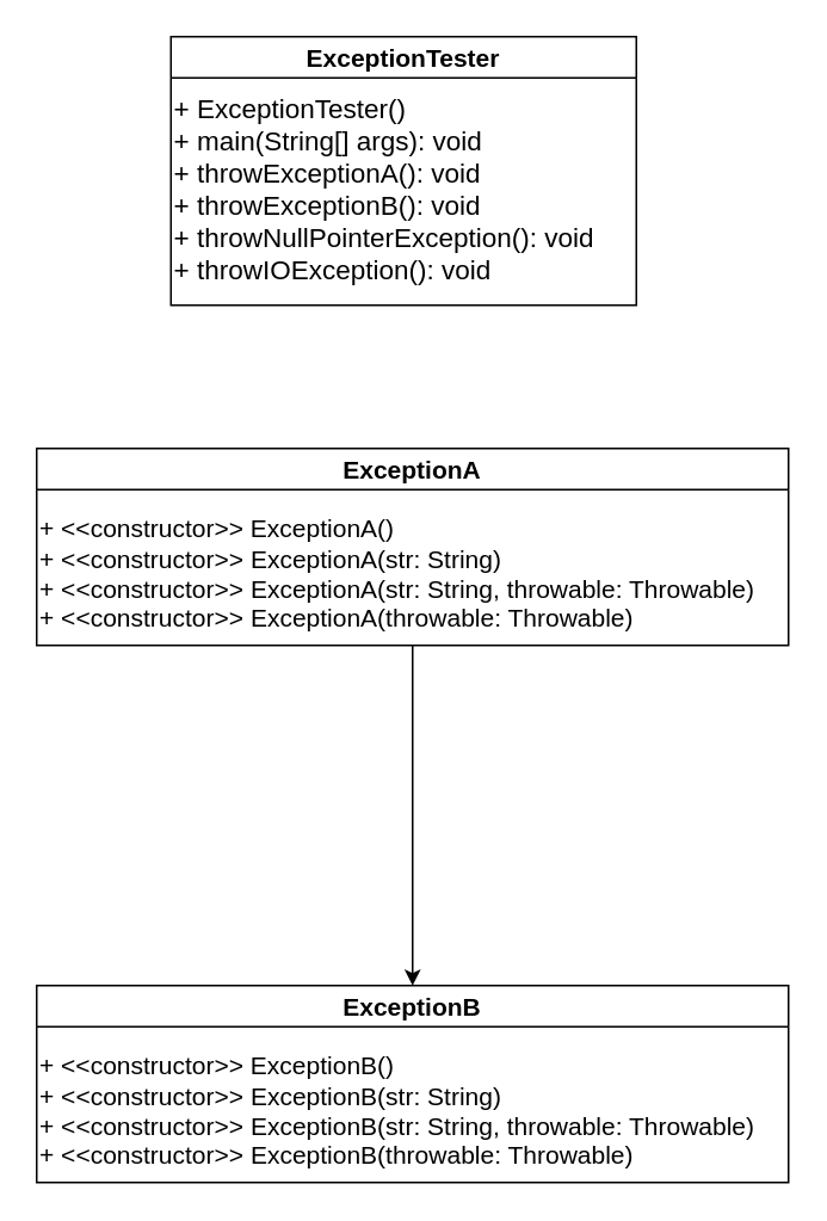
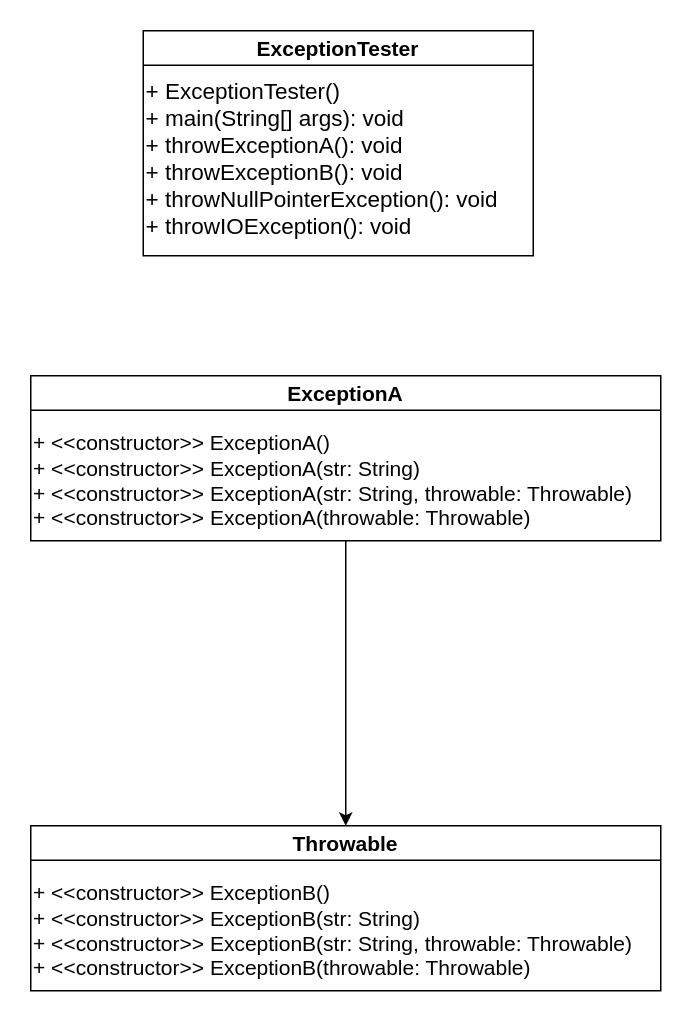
  <mxCell id="0" />
  <mxCell id="1" parent="0" />
  <mxCell id="2" value="ExceptionTester" style="swimlane;fontSize=14;startSize=23;" vertex="1" parent="1"><mxGeometry x="95" y="20" width="260" height="150" as="geometry" /></mxCell>
  <mxCell id="3" value="&lt;div&gt;+ ExceptionTester()&lt;br&gt;&lt;/div&gt;&lt;div&gt;+ main(String[] args): void&lt;/div&gt;&lt;div&gt;+ throwExceptionA(): void&lt;/div&gt;&lt;div&gt;+ throwExceptionB(): void&lt;/div&gt;&lt;div&gt;+ throwNullPointerException(): void&lt;/div&gt;&lt;div&gt;+ throwIOException(): void&lt;/div&gt;" style="text;html=1;align=left;verticalAlign=middle;resizable=0;points=[];autosize=1;strokeColor=none;fillColor=none;fontSize=15;" vertex="1" parent="2"><mxGeometry y="25" width="260" height="120" as="geometry" /></mxCell>
  <mxCell id="4" value="ExceptionA" style="swimlane;fontSize=14;startSize=23;" vertex="1" parent="1"><mxGeometry x="20" y="250" width="420" height="110" as="geometry" /></mxCell>
  <mxCell id="5" value="+ &amp;lt;&amp;lt;constructor&amp;gt;&amp;gt; ExceptionA(&lt;span style=&quot;background-color: initial;&quot;&gt;)&lt;/span&gt;&lt;div style=&quot;font-size: 14px;&quot;&gt;&lt;div style=&quot;font-size: 14px;&quot;&gt;&lt;span style=&quot;background-color: initial; font-size: 14px;&quot;&gt;+&amp;nbsp;&lt;/span&gt;&lt;span style=&quot;background-color: initial;&quot;&gt;&amp;lt;&amp;lt;constructor&amp;gt;&amp;gt; ExceptionA(str: String&lt;/span&gt;&lt;span style=&quot;background-color: initial;&quot;&gt;)&lt;/span&gt;&lt;/div&gt;&lt;div style=&quot;font-size: 14px;&quot;&gt;+&amp;nbsp;&lt;span style=&quot;background-color: initial;&quot;&gt;&amp;lt;&amp;lt;constructor&amp;gt;&amp;gt; ExceptionA(str: String, throwable: Throwable&lt;/span&gt;&lt;span style=&quot;background-color: initial;&quot;&gt;)&lt;/span&gt;&lt;/div&gt;&lt;div style=&quot;font-size: 14px;&quot;&gt;&lt;span style=&quot;background-color: initial;&quot;&gt;+&amp;nbsp;&lt;/span&gt;&lt;span style=&quot;background-color: initial;&quot;&gt;&amp;lt;&amp;lt;constructor&amp;gt;&amp;gt; ExceptionA(throwable: Throwable&lt;/span&gt;&lt;span style=&quot;background-color: initial;&quot;&gt;)&lt;/span&gt;&lt;/div&gt;&lt;/div&gt;" style="text;html=1;align=left;verticalAlign=middle;resizable=0;points=[];autosize=1;strokeColor=none;fillColor=none;fontSize=14;" vertex="1" parent="4"><mxGeometry y="30" width="420" height="80" as="geometry" /></mxCell>
- <mxCell id="6" value="ExceptionB" style="swimlane;fontSize=14;startSize=23;" vertex="1" parent="1"><mxGeometry x="20" y="550" width="420" height="110" as="geometry" /></mxCell>
+ <mxCell id="6" value="Throwable" style="swimlane;fontSize=14;startSize=23;" vertex="1" parent="1"><mxGeometry x="20" y="550" width="420" height="110" as="geometry" /></mxCell>
  <mxCell id="7" value="+ &amp;lt;&amp;lt;constructor&amp;gt;&amp;gt; ExceptionB(&lt;span style=&quot;background-color: initial;&quot;&gt;)&lt;/span&gt;&lt;div style=&quot;font-size: 14px;&quot;&gt;&lt;div style=&quot;font-size: 14px;&quot;&gt;&lt;span style=&quot;background-color: initial; font-size: 14px;&quot;&gt;+&amp;nbsp;&lt;/span&gt;&lt;span style=&quot;background-color: initial;&quot;&gt;&amp;lt;&amp;lt;constructor&amp;gt;&amp;gt; ExceptionB(str: String&lt;/span&gt;&lt;span style=&quot;background-color: initial;&quot;&gt;)&lt;/span&gt;&lt;/div&gt;&lt;div style=&quot;font-size: 14px;&quot;&gt;+&amp;nbsp;&lt;span style=&quot;background-color: initial;&quot;&gt;&amp;lt;&amp;lt;constructor&amp;gt;&amp;gt; ExceptionB(str: String, throwable: Throwable&lt;/span&gt;&lt;span style=&quot;background-color: initial;&quot;&gt;)&lt;/span&gt;&lt;/div&gt;&lt;div style=&quot;font-size: 14px;&quot;&gt;&lt;span style=&quot;background-color: initial;&quot;&gt;+&amp;nbsp;&lt;/span&gt;&lt;span style=&quot;background-color: initial;&quot;&gt;&amp;lt;&amp;lt;constructor&amp;gt;&amp;gt; ExceptionB(throwable: Throwable&lt;/span&gt;&lt;span style=&quot;background-color: initial;&quot;&gt;)&lt;/span&gt;&lt;/div&gt;&lt;/div&gt;" style="text;html=1;align=left;verticalAlign=middle;resizable=0;points=[];autosize=1;strokeColor=none;fillColor=none;fontSize=14;" vertex="1" parent="6"><mxGeometry y="30" width="420" height="80" as="geometry" /></mxCell>
  <mxCell id="8" style="edgeStyle=orthogonalEdgeStyle;rounded=0;orthogonalLoop=1;jettySize=auto;html=1;entryX=0.5;entryY=0;entryDx=0;entryDy=0;" edge="1" parent="1" source="5" target="6"><mxGeometry relative="1" as="geometry" /></mxCell>
